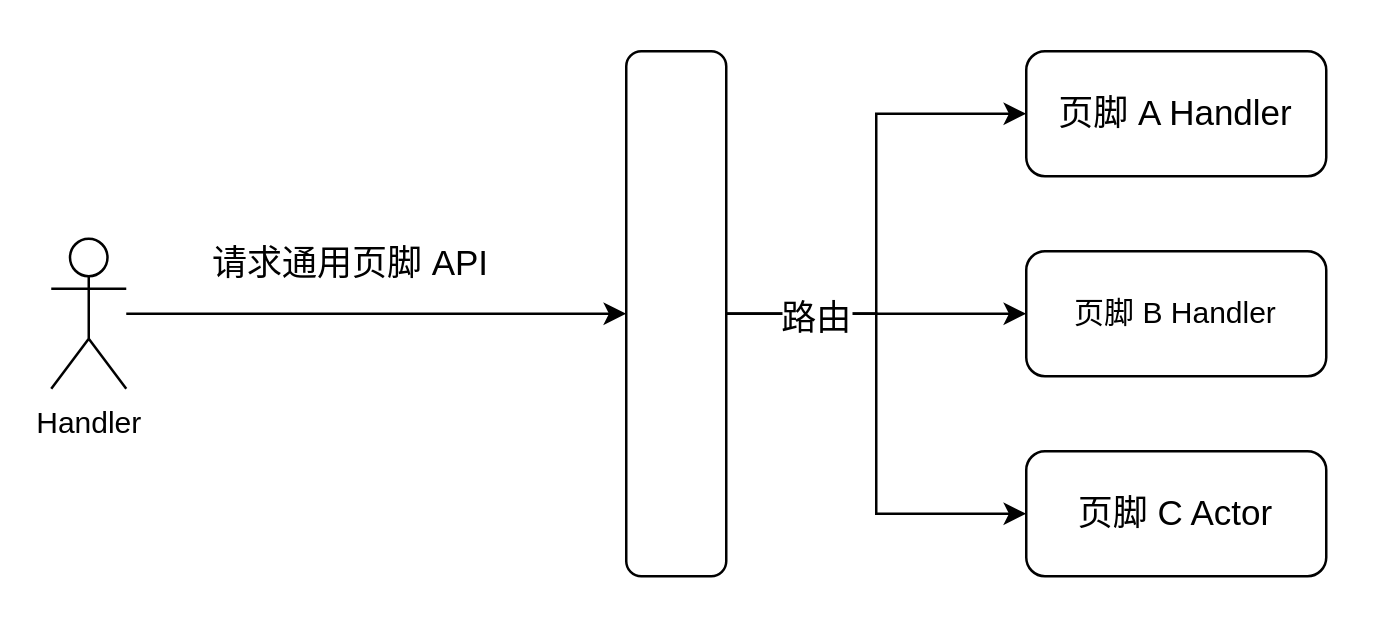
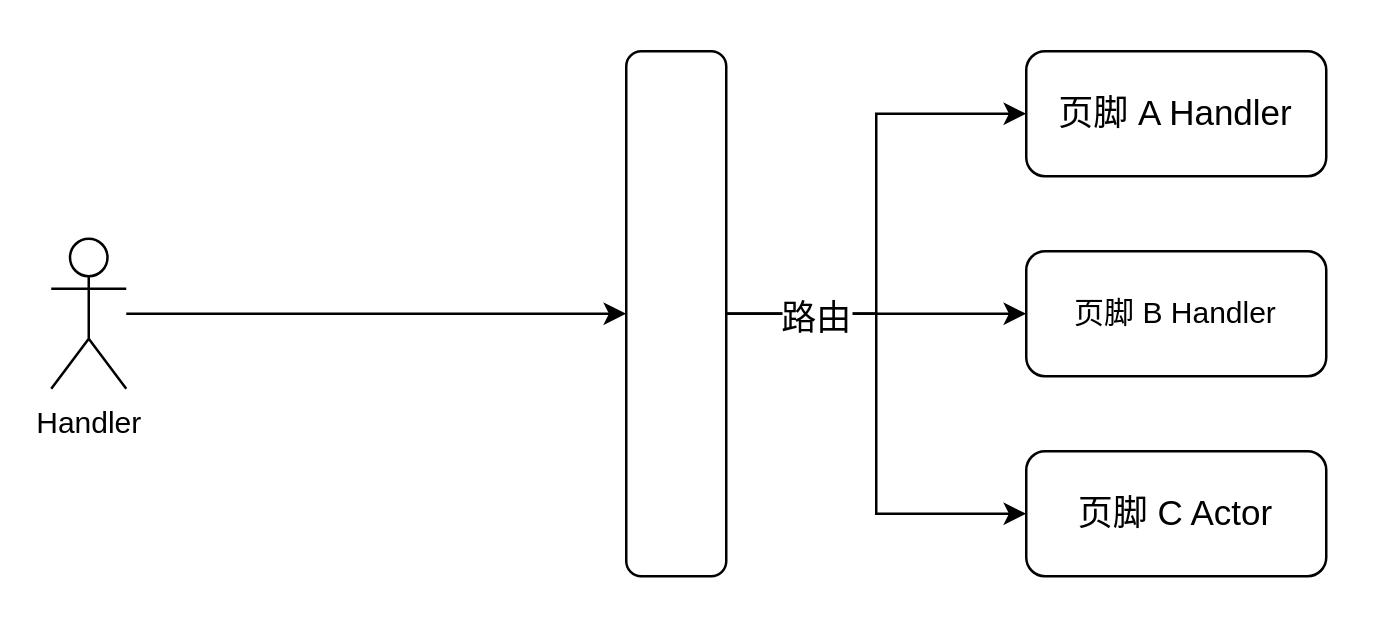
  <mxCell id="0" />
  <mxCell id="1" parent="0" />
  <mxCell id="2" style="edgeStyle=orthogonalEdgeStyle;rounded=0;orthogonalLoop=1;jettySize=auto;html=1;entryX=0;entryY=0.5;entryDx=0;entryDy=0;" edge="1" parent="1" source="6" target="10"><mxGeometry relative="1" as="geometry" /></mxCell>
  <mxCell id="3" style="edgeStyle=orthogonalEdgeStyle;rounded=0;orthogonalLoop=1;jettySize=auto;html=1;entryX=0;entryY=0.5;entryDx=0;entryDy=0;" edge="1" parent="1" source="6" target="11"><mxGeometry relative="1" as="geometry" /></mxCell>
  <mxCell id="4" style="edgeStyle=orthogonalEdgeStyle;rounded=0;orthogonalLoop=1;jettySize=auto;html=1;" edge="1" parent="1" source="6" target="12"><mxGeometry relative="1" as="geometry" /></mxCell>
  <mxCell id="5" value="&lt;font style=&quot;font-size: 14px;&quot;&gt;路由&lt;/font&gt;" style="edgeLabel;html=1;align=center;verticalAlign=middle;resizable=0;points=[];" vertex="1" connectable="0" parent="4"><mxGeometry x="-0.65" y="-1" relative="1" as="geometry"><mxPoint as="offset" /></mxGeometry></mxCell>
  <mxCell id="6" value="" style="rounded=1;whiteSpace=wrap;html=1;" vertex="1" parent="1"><mxGeometry x="250" y="20" width="40" height="210" as="geometry" /></mxCell>
  <mxCell id="7" style="edgeStyle=orthogonalEdgeStyle;rounded=0;orthogonalLoop=1;jettySize=auto;html=1;entryX=0;entryY=0.5;entryDx=0;entryDy=0;" edge="1" parent="1" source="8" target="6"><mxGeometry relative="1" as="geometry" /></mxCell>
  <mxCell id="8" value="Handler" style="shape=umlActor;verticalLabelPosition=bottom;verticalAlign=top;html=1;outlineConnect=0;" vertex="1" parent="1"><mxGeometry x="20" y="95" width="30" height="60" as="geometry" /></mxCell>
- <mxCell id="9" value="&lt;font style=&quot;font-size: 14px;&quot;&gt;请求通用页脚 API&lt;/font&gt;" style="text;html=1;strokeColor=none;fillColor=none;align=center;verticalAlign=middle;whiteSpace=wrap;rounded=0;" vertex="1" parent="1"><mxGeometry x="80" y="90" width="120" height="30" as="geometry" /></mxCell>
  <mxCell id="10" value="&lt;font style=&quot;font-size: 14px;&quot;&gt;页脚 A Handler&lt;/font&gt;" style="rounded=1;whiteSpace=wrap;html=1;" vertex="1" parent="1"><mxGeometry x="410" y="20" width="120" height="50" as="geometry" /></mxCell>
  <mxCell id="11" value="页脚 B Handler" style="rounded=1;whiteSpace=wrap;html=1;" vertex="1" parent="1"><mxGeometry x="410" y="100" width="120" height="50" as="geometry" /></mxCell>
  <mxCell id="12" value="&lt;font style=&quot;font-size: 14px;&quot;&gt;页脚 C Actor&lt;/font&gt;" style="rounded=1;whiteSpace=wrap;html=1;" vertex="1" parent="1"><mxGeometry x="410" y="180" width="120" height="50" as="geometry" /></mxCell>
